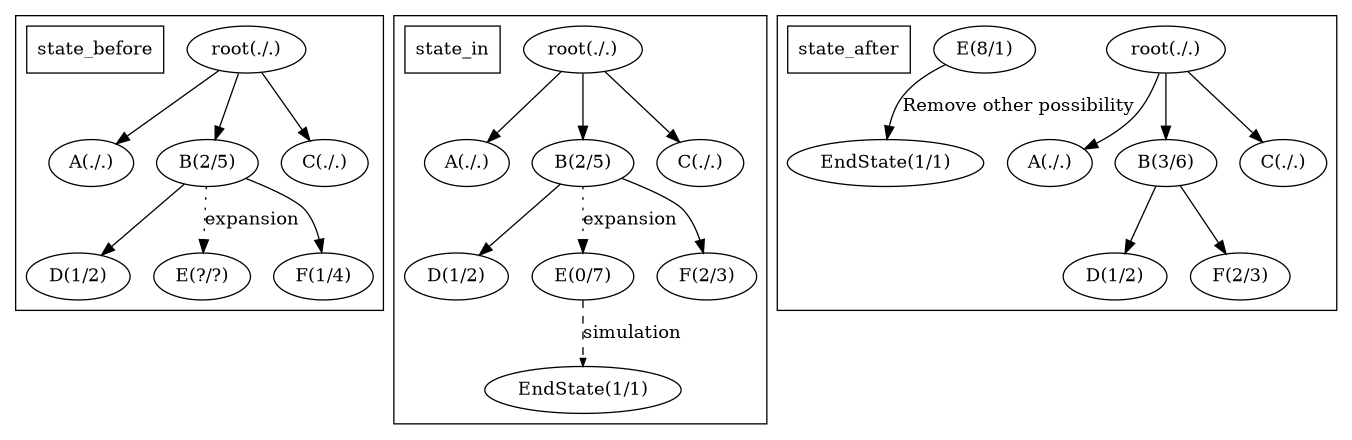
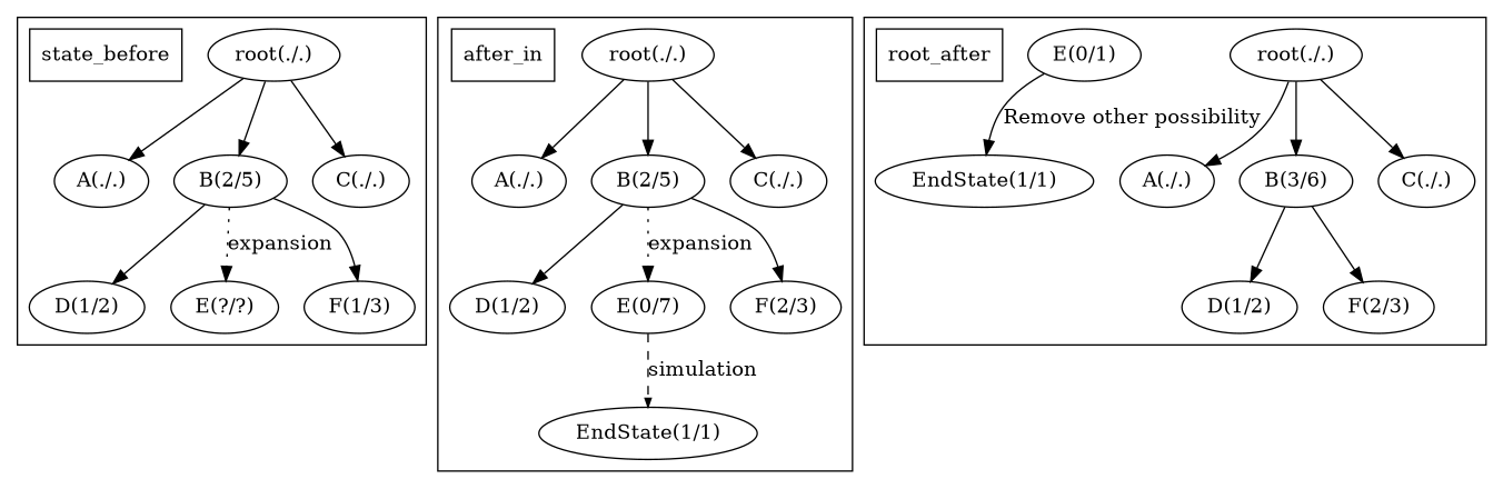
  digraph {
    compound=true
    n1 [label="root(./.)"]
    n2 [label="A(./.)"]
    n3 [label="B(2/5)"]
    n4 [label="C(./.)"]
    n5 [label="D(1/2)"]
    n6 [label="E(?/?)"]
-   n7 [label="F(1/4)"]
+   n7 [label="F(1/3)"]
    state_before [shape=box]
    n9 [label="root(./.)"]
    n10 [label="A(./.)"]
    n11 [label="B(2/5)"]
    n12 [label="C(./.)"]
    n13 [label="D(1/2)"]
    n14 [label="E(0/7)"]
    n15 [label="F(2/3)"]
    n16 [label="EndState(1/1)"]
-   state_in [shape=box]
+   state_in [shape=box label=after_in]
    n18 [label="root(./.)"]
    n19 [label="A(./.)"]
    n20 [label="B(3/6)"]
    n21 [label="C(./.)"]
    n22 [label="D(1/2)"]
-   n23 [label="E(8/1)"]
+   n23 [label="E(0/1)"]
    n24 [label="F(2/3)"]
    n25 [label="EndState(1/1)"]
-   state_after [shape=box]
+   state_after [shape=box label=root_after]
    subgraph cluster_1 {
      n1
      n2
      n3
      n4
      n5
      n6
      n7
      state_before
    }
    subgraph cluster_2 {
      n9
      n10
      n11
      n12
      n13
      n14
      n15
      n16
      state_in
    }
    subgraph cluster_3 {
      n18
      n19
      n20
      n21
      n22
      n23
      n24
      n25
      state_after
    }
    n1 -> n2
    n1 -> n3
    n1 -> n4
    n3 -> n5
    n3 -> n6 [label=expansion style=dotted]
    n3 -> n7
    n9 -> n10
    n9 -> n11
    n9 -> n12
    n11 -> n13
    n11 -> n14 [label=expansion style=dotted]
    n11 -> n15
    n14 -> n16 [arrowsize=0.6 label=simulation style=dashed]
    n18 -> n19
    n18 -> n20
    n18 -> n21
    n20 -> n22
    n20 -> n24
    n23 -> n25 [label="Remove other possibility"]
  }
